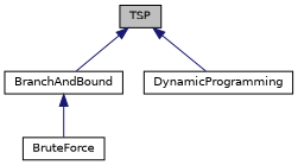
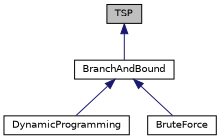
  digraph {
    node [color=black fillcolor=white fontname=Helvetica fontsize=10 shape=record style=filled]
    edge [color=midnightblue dir=back fontname=Helvetica fontsize=10 labelfontname=Helvetica labelfontsize=10 style=solid]
    n1 [fillcolor=grey75 fontcolor=black height=0.2 label=TSP width=0.4]
    n2 [height=0.2 label=BranchAndBound width=0.4]
    n3 [height=0.2 label=DynamicProgramming width=0.4]
    n4 [height=0.2 label=BruteForce width=0.4]
    n1 -> n2
-   n1 -> n3
+   n2 -> n3
    n2 -> n4
  }
